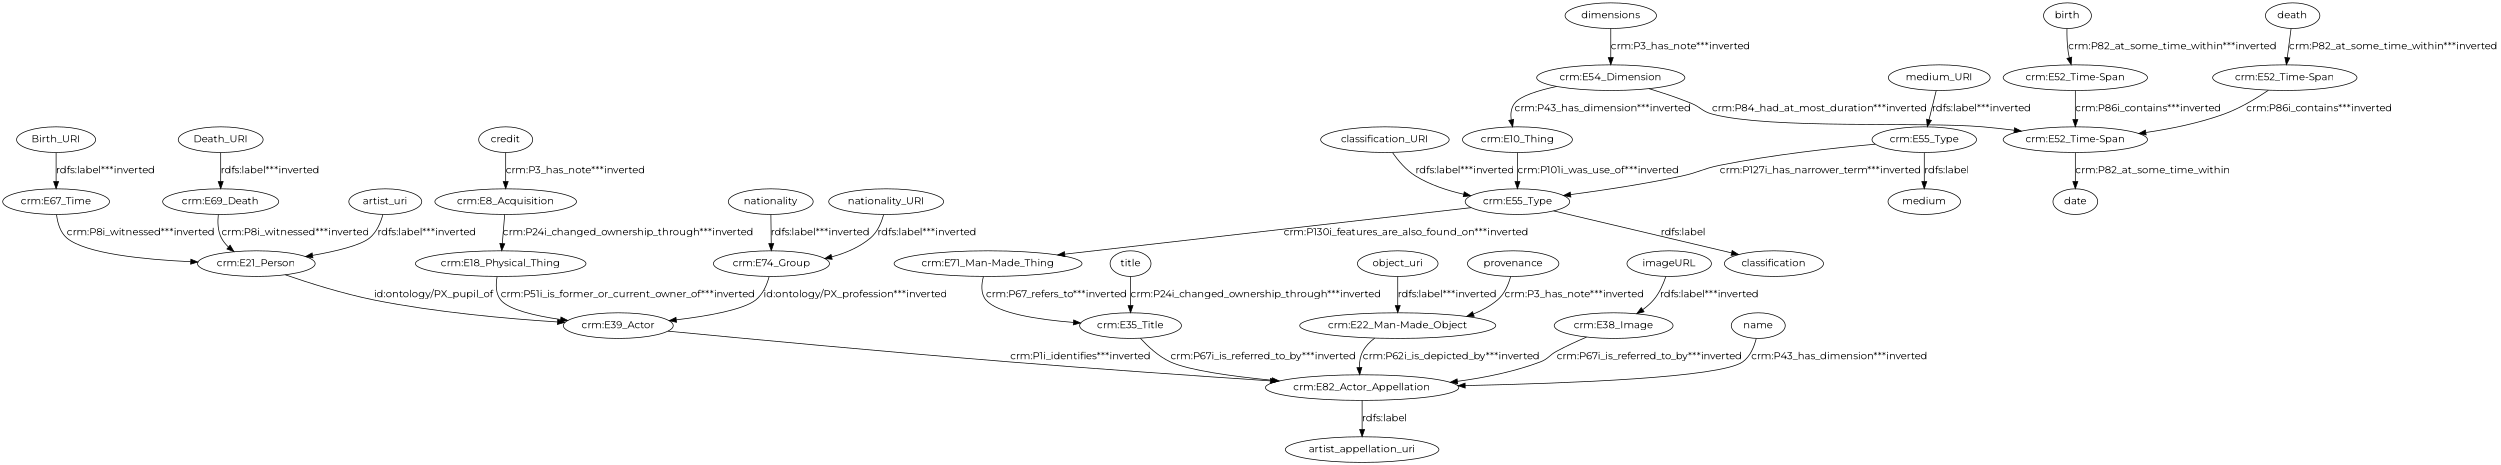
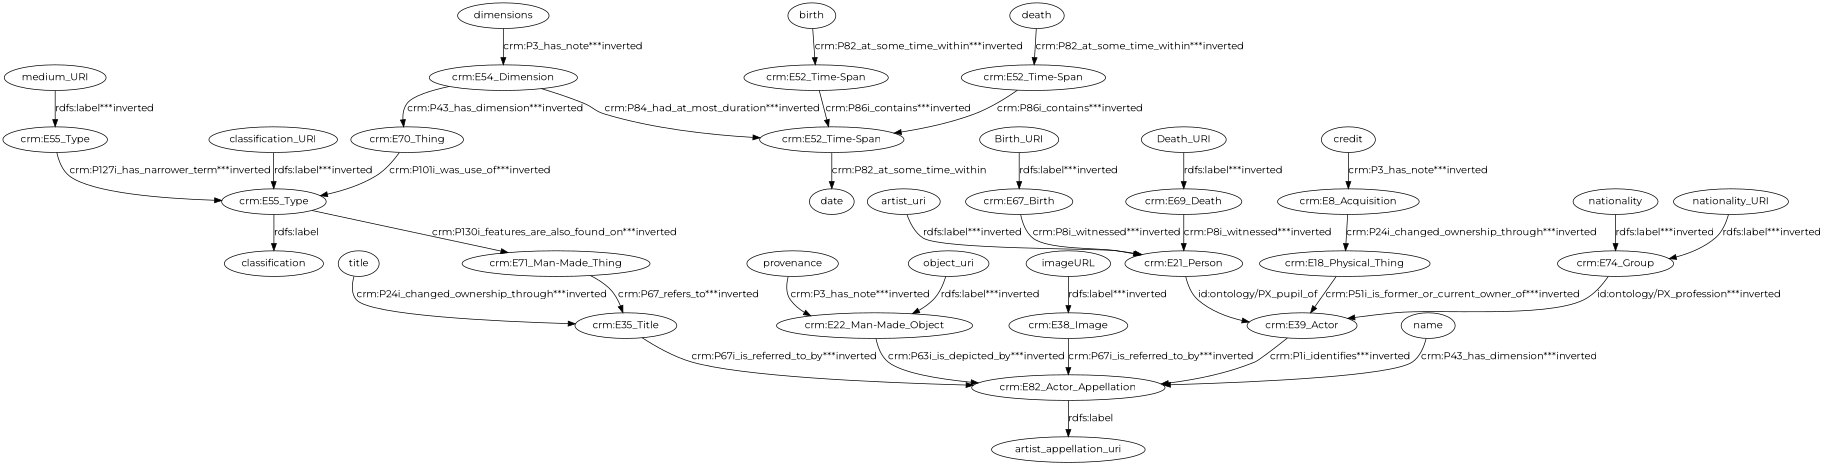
  digraph {
    fontname=Montserrat
    node [fontname=Montserrat type=attribute_name]
    edge [fontname=Montserrat type=st_property_uri]
    n1 [label=Birth_URI]
-   n2 [label="crm:E67_Time" type=class_uri]
+   n2 [label="crm:E67_Birth" type=class_uri]
    n3 [label="crm:E21_Person" type=class_uri]
    n4 [label="crm:E39_Actor" type=class_uri]
    n5 [label=Death_URI]
    n6 [label="crm:E69_Death" type=class_uri]
    n7 [label=artist_uri]
    n8 [label="crm:E82_Actor_Appellation" type=class_uri]
    n9 [label=birth]
    n10 [label="crm:E52_Time-Span" type=class_uri]
    n11 [label="crm:E52_Time-Span" type=class_uri]
    n12 [label=date]
    n13 [label=classification_URI]
    n14 [label="crm:E55_Type" type=class_uri]
    n15 [label=classification]
    n16 [label="crm:E71_Man-Made_Thing" type=class_uri]
    n17 [label="crm:E35_Title" type=class_uri]
    n18 [label=credit]
    n19 [label="crm:E8_Acquisition" type=class_uri]
    n20 [label="crm:E18_Physical_Thing" type=class_uri]
    n21 [label=artist_appellation_uri]
    n22 [label="crm:E22_Man-Made_Object" type=class_uri]
    n23 [label="crm:E38_Image" type=class_uri]
    n24 [label="crm:E52_Time-Span" type=class_uri]
    n25 [label="crm:E54_Dimension" type=class_uri]
-   n26 [label="crm:E10_Thing" type=class_uri]
+   n26 [label="crm:E70_Thing" type=class_uri]
    n27 [label="crm:E55_Type" type=class_uri]
-   n28 [label=medium]
    n29 [label="crm:E74_Group" type=class_uri]
    n30 [label=death]
    n31 [label=dimensions]
    n32 [label=imageURL]
    n33 [label=medium_URI]
    n34 [label=name]
    n35 [label=nationality]
    n36 [label=nationality_URI]
    n37 [label=object_uri]
    n38 [label=provenance]
    n39 [label=title]
    n1 -> n2 [label="rdfs:label***inverted"]
    n2 -> n3 [label="crm:P8i_witnessed***inverted" type=inherited]
    n3 -> n4 [label="id:ontology/PX_pupil_of" type=direct_property_uri]
    n4 -> n8 [label="crm:P1i_identifies***inverted" type=inherited]
    n5 -> n6 [label="rdfs:label***inverted"]
    n6 -> n3 [label="crm:P8i_witnessed***inverted" type=inherited]
    n7 -> n3 [label="rdfs:label***inverted"]
    n8 -> n21 [label="rdfs:label"]
    n9 -> n10 [label="crm:P82_at_some_time_within***inverted"]
    n10 -> n11 [label="crm:P86i_contains***inverted" type=direct_property_uri]
    n11 -> n12 [label="crm:P82_at_some_time_within"]
    n13 -> n14 [label="rdfs:label***inverted"]
    n14 -> n15 [label="rdfs:label"]
    n14 -> n16 [label="crm:P130i_features_are_also_found_on***inverted" type=inherited]
    n16 -> n17 [label="crm:P67_refers_to***inverted" type=inherited]
    n17 -> n8 [label="crm:P67i_is_referred_to_by***inverted" type=inherited]
    n18 -> n19 [label="crm:P3_has_note***inverted"]
    n19 -> n20 [label="crm:P24i_changed_ownership_through***inverted" type=direct_property_uri]
    n20 -> n4 [label="crm:P51i_is_former_or_current_owner_of***inverted" type=direct_property_uri]
-   n22 -> n8 [label="crm:P62i_is_depicted_by***inverted" type=inherited]
+   n22 -> n8 [label="crm:P63i_is_depicted_by***inverted" type=inherited]
    n23 -> n8 [label="crm:P67i_is_referred_to_by***inverted" type=inherited]
    n24 -> n11 [label="crm:P86i_contains***inverted" type=direct_property_uri]
    n25 -> n11 [label="crm:P84_had_at_most_duration***inverted" type=direct_property_uri]
    n25 -> n26 [label="crm:P43_has_dimension***inverted" type=direct_property_uri]
    n26 -> n14 [label="crm:P101i_was_use_of***inverted" type=direct_property_uri]
    n27 -> n14 [label="crm:P127i_has_narrower_term***inverted" type=direct_property_uri]
-   n27 -> n28 [label="rdfs:label"]
    n29 -> n4 [label="id:ontology/PX_profession***inverted" type=direct_property_uri]
    n30 -> n24 [label="crm:P82_at_some_time_within***inverted"]
    n31 -> n25 [label="crm:P3_has_note***inverted"]
    n32 -> n23 [label="rdfs:label***inverted"]
    n33 -> n27 [label="rdfs:label***inverted"]
    n34 -> n8 [label="crm:P43_has_dimension***inverted"]
    n35 -> n29 [label="rdfs:label***inverted"]
    n36 -> n29 [label="rdfs:label***inverted"]
    n37 -> n22 [label="rdfs:label***inverted"]
    n38 -> n22 [label="crm:P3_has_note***inverted"]
    n39 -> n17 [label="crm:P24i_changed_ownership_through***inverted"]
  }
